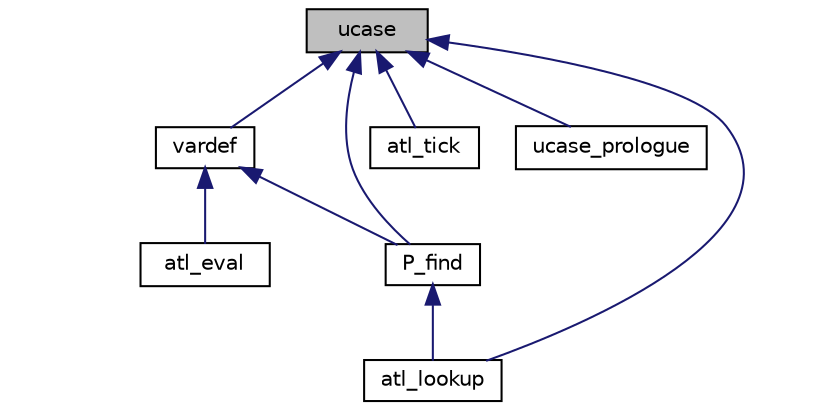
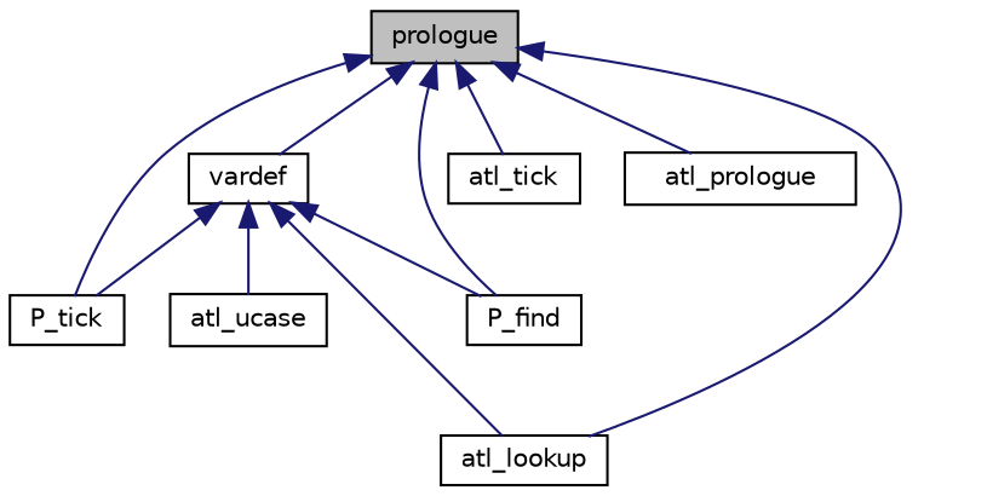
  digraph {
    rankdir=TB
    node [color=black fillcolor=white fontname=Helvetica fontsize=10 shape=record style=filled]
    edge [color=midnightblue dir=back fontname=Helvetica fontsize=10 labelfontname=Helvetica labelfontsize=10 style=solid]
-   n1 [fillcolor=grey75 fontcolor=black height=0.2 label=ucase width=0.4]
+   n1 [fillcolor=grey75 fontcolor=black height=0.2 label=prologue width=0.4]
    n2 [height=0.2 label=vardef width=0.4]
+   n3 [height=0.2 label=P_tick width=0.4]
    n4 [height=0.2 label=atl_lookup width=0.4]
    n5 [height=0.2 label=atl_tick width=0.4]
-   n6 [height=0.2 label=ucase_prologue width=0.4]
+   n6 [height=0.2 label=atl_prologue width=0.4]
    n7 [height=0.2 label=P_find width=0.4]
-   n8 [height=0.2 label=atl_eval width=0.4]
+   n8 [height=0.2 label=atl_ucase width=0.4]
    n1 -> n2
+   n1 -> n3
    n1 -> n4
    n1 -> n5
    n1 -> n6
    n1 -> n7
-   n7 -> n4
+   n2 -> n3
+   n2 -> n4
    n2 -> n7
    n2 -> n8
  }
